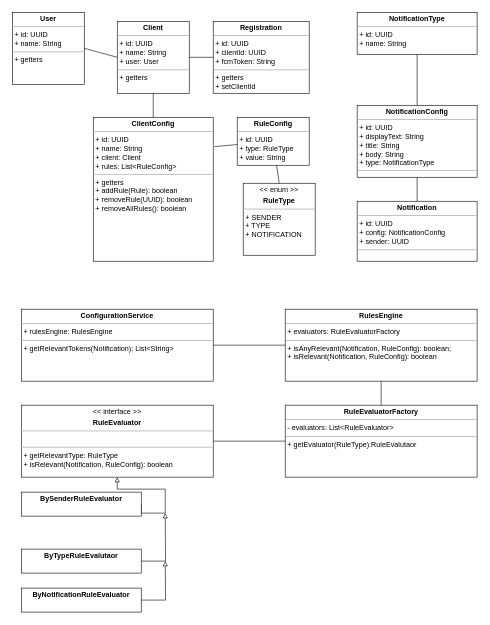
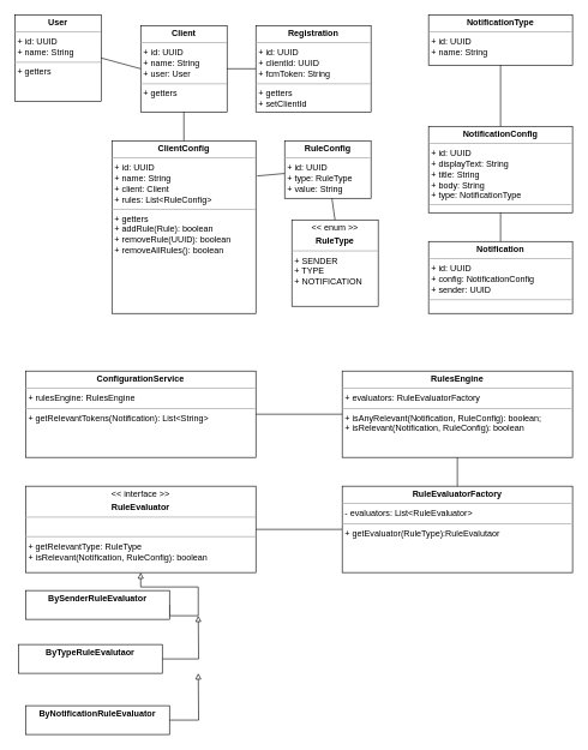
  <mxCell id="0" />
  <mxCell id="1" parent="0" />
  <mxCell id="2" value="&lt;p style=&quot;margin: 0px ; margin-top: 4px ; text-align: center&quot;&gt;&lt;b&gt;Client&lt;/b&gt;&lt;/p&gt;&lt;hr size=&quot;1&quot;&gt;&lt;p style=&quot;margin: 0px ; margin-left: 4px&quot;&gt;+ id: UUID&lt;br&gt;+ name: String&lt;/p&gt;&lt;p style=&quot;margin: 0px ; margin-left: 4px&quot;&gt;+ user: User&lt;/p&gt;&lt;hr size=&quot;1&quot;&gt;&lt;p style=&quot;margin: 0px ; margin-left: 4px&quot;&gt;&lt;span&gt;+ getters&lt;/span&gt;&lt;br&gt;&lt;/p&gt;" style="verticalAlign=top;align=left;overflow=fill;fontSize=12;fontFamily=Helvetica;html=1;rounded=0;shadow=0;comic=0;labelBackgroundColor=none;strokeWidth=1" parent="1" vertex="1"><mxGeometry x="195" y="35" width="120" height="120" as="geometry" /></mxCell>
  <mxCell id="3" value="&lt;p style=&quot;margin: 0px ; margin-top: 4px ; text-align: center&quot;&gt;&lt;b&gt;Registration&lt;/b&gt;&lt;/p&gt;&lt;hr size=&quot;1&quot;&gt;&lt;p style=&quot;margin: 0px ; margin-left: 4px&quot;&gt;+ id: UUID&lt;br&gt;+ clientId: UUID&lt;/p&gt;&lt;p style=&quot;margin: 0px ; margin-left: 4px&quot;&gt;+ fcmToken: String&lt;/p&gt;&lt;hr size=&quot;1&quot;&gt;&lt;p style=&quot;margin: 0px ; margin-left: 4px&quot;&gt;+ getters&lt;br&gt;&lt;/p&gt;&lt;p style=&quot;margin: 0px ; margin-left: 4px&quot;&gt;+ setClientId&lt;/p&gt;" style="verticalAlign=top;align=left;overflow=fill;fontSize=12;fontFamily=Helvetica;html=1;rounded=0;shadow=0;comic=0;labelBackgroundColor=none;strokeWidth=1" parent="1" vertex="1"><mxGeometry x="355" y="35" width="160" height="120" as="geometry" /></mxCell>
  <mxCell id="4" value="&lt;p style=&quot;margin: 0px ; margin-top: 4px ; text-align: center&quot;&gt;&lt;b&gt;User&lt;/b&gt;&lt;/p&gt;&lt;hr size=&quot;1&quot;&gt;&lt;p style=&quot;margin: 0px ; margin-left: 4px&quot;&gt;+ id: UUID&lt;br&gt;+ name: String&lt;/p&gt;&lt;hr size=&quot;1&quot;&gt;&lt;p style=&quot;margin: 0px ; margin-left: 4px&quot;&gt;&lt;span&gt;+ getters&lt;/span&gt;&lt;br&gt;&lt;/p&gt;" style="verticalAlign=top;align=left;overflow=fill;fontSize=12;fontFamily=Helvetica;html=1;rounded=0;shadow=0;comic=0;labelBackgroundColor=none;strokeWidth=1" parent="1" vertex="1"><mxGeometry x="20" y="20" width="120" height="120" as="geometry" /></mxCell>
  <mxCell id="5" value="&lt;p style=&quot;margin: 0px ; margin-top: 4px ; text-align: center&quot;&gt;&lt;b&gt;ClientConfig&lt;/b&gt;&lt;/p&gt;&lt;hr size=&quot;1&quot;&gt;&lt;p style=&quot;margin: 0px ; margin-left: 4px&quot;&gt;+ id: UUID&lt;br&gt;+ name: String&lt;/p&gt;&lt;p style=&quot;margin: 0px ; margin-left: 4px&quot;&gt;+ client: Client&lt;/p&gt;&lt;p style=&quot;margin: 0px ; margin-left: 4px&quot;&gt;+ rules: List&amp;lt;RuleConfig&amp;gt;&lt;/p&gt;&lt;hr size=&quot;1&quot;&gt;&lt;p style=&quot;margin: 0px ; margin-left: 4px&quot;&gt;&lt;span&gt;+ getters&lt;/span&gt;&lt;br&gt;&lt;/p&gt;&lt;p style=&quot;margin: 0px ; margin-left: 4px&quot;&gt;&lt;span&gt;+ addRule(&lt;/span&gt;Rule&lt;span&gt;): boolean&lt;/span&gt;&lt;/p&gt;&lt;p style=&quot;margin: 0px ; margin-left: 4px&quot;&gt;&lt;span&gt;+ removeRule(UUID): boolean&lt;/span&gt;&lt;/p&gt;&lt;p style=&quot;margin: 0px ; margin-left: 4px&quot;&gt;&lt;span&gt;+ removeAllRules(): boolean&lt;/span&gt;&lt;/p&gt;" style="verticalAlign=top;align=left;overflow=fill;fontSize=12;fontFamily=Helvetica;html=1;rounded=0;shadow=0;comic=0;labelBackgroundColor=none;strokeWidth=1" parent="1" vertex="1"><mxGeometry x="155" y="195" width="200" height="240" as="geometry" /></mxCell>
  <mxCell id="6" style="edgeStyle=orthogonalEdgeStyle;rounded=0;orthogonalLoop=1;jettySize=auto;html=1;entryX=0;entryY=0.5;entryDx=0;entryDy=0;endArrow=none;endFill=0;strokeColor=#000000;" edge="1" parent="1" source="7" target="21"><mxGeometry relative="1" as="geometry" /></mxCell>
  <mxCell id="7" value="&lt;p style=&quot;margin: 0px ; margin-top: 4px ; text-align: center&quot;&gt;&amp;lt;&amp;lt; interface &amp;gt;&amp;gt;&lt;/p&gt;&lt;p style=&quot;margin: 0px ; margin-top: 4px ; text-align: center&quot;&gt;&lt;b&gt;RuleEvaluator&lt;/b&gt;&lt;/p&gt;&lt;hr size=&quot;1&quot;&gt;&lt;p style=&quot;margin: 0px ; margin-left: 4px&quot;&gt;&lt;br&gt;&lt;/p&gt;&lt;hr size=&quot;1&quot;&gt;&lt;p style=&quot;margin: 0px ; margin-left: 4px&quot;&gt;&lt;span&gt;+ getRelevantType: RuleType&lt;/span&gt;&lt;/p&gt;&lt;p style=&quot;margin: 0px ; margin-left: 4px&quot;&gt;&lt;span&gt;+ isRelevant(Notification, RuleConfig): boolean&lt;/span&gt;&lt;br&gt;&lt;/p&gt;" style="verticalAlign=top;align=left;overflow=fill;fontSize=12;fontFamily=Helvetica;html=1;rounded=0;shadow=0;comic=0;labelBackgroundColor=none;strokeWidth=1" parent="1" vertex="1"><mxGeometry x="35" y="675" width="320" height="120" as="geometry" /></mxCell>
  <mxCell id="8" style="edgeStyle=orthogonalEdgeStyle;rounded=0;orthogonalLoop=1;jettySize=auto;html=1;entryX=0.5;entryY=1;entryDx=0;entryDy=0;endArrow=block;endFill=0;strokeColor=#000000;exitX=1;exitY=0.5;exitDx=0;exitDy=0;" edge="1" parent="1" source="9" target="7"><mxGeometry relative="1" as="geometry"><Array as="points"><mxPoint x="275" y="855" /><mxPoint x="275" y="815" /><mxPoint x="195" y="815" /></Array></mxGeometry></mxCell>
  <mxCell id="9" value="&lt;p style=&quot;margin: 0px ; margin-top: 4px ; text-align: center&quot;&gt;&lt;b&gt;BySenderRuleEvaluator&lt;/b&gt;&lt;br&gt;&lt;/p&gt;&lt;p style=&quot;margin: 0px ; margin-left: 4px&quot;&gt;&lt;br&gt;&lt;/p&gt;" style="verticalAlign=top;align=left;overflow=fill;fontSize=12;fontFamily=Helvetica;html=1;rounded=0;shadow=0;comic=0;labelBackgroundColor=none;strokeWidth=1" parent="1" vertex="1"><mxGeometry x="35" y="820" width="200" height="40" as="geometry" /></mxCell>
  <mxCell id="10" value="" style="endArrow=none;html=1;exitX=1;exitY=0.5;exitDx=0;exitDy=0;entryX=0;entryY=0.5;entryDx=0;entryDy=0;" parent="1" source="4" target="2" edge="1"><mxGeometry width="50" height="50" relative="1" as="geometry"><mxPoint x="465" y="475" as="sourcePoint" /><mxPoint x="515" y="425" as="targetPoint" /></mxGeometry></mxCell>
  <mxCell id="11" value="" style="endArrow=none;html=1;entryX=0.5;entryY=1;entryDx=0;entryDy=0;exitX=0.5;exitY=0;exitDx=0;exitDy=0;" parent="1" source="5" target="2" edge="1"><mxGeometry width="50" height="50" relative="1" as="geometry"><mxPoint x="295" y="275" as="sourcePoint" /><mxPoint x="345" y="225" as="targetPoint" /></mxGeometry></mxCell>
  <mxCell id="12" value="" style="endArrow=none;html=1;exitX=0;exitY=0.5;exitDx=0;exitDy=0;entryX=1;entryY=0.5;entryDx=0;entryDy=0;" parent="1" source="3" target="2" edge="1"><mxGeometry width="50" height="50" relative="1" as="geometry"><mxPoint x="465" y="315" as="sourcePoint" /><mxPoint x="515" y="265" as="targetPoint" /></mxGeometry></mxCell>
  <mxCell id="13" style="edgeStyle=orthogonalEdgeStyle;rounded=0;orthogonalLoop=1;jettySize=auto;html=1;endArrow=block;endFill=0;strokeColor=#000000;" edge="1" parent="1" source="14"><mxGeometry relative="1" as="geometry"><mxPoint x="275" y="855" as="targetPoint" /></mxGeometry></mxCell>
- <mxCell id="14" value="&lt;p style=&quot;margin: 0px ; margin-top: 4px ; text-align: center&quot;&gt;&lt;b&gt;ByTypeRuleEvalutaor&lt;/b&gt;&lt;br&gt;&lt;/p&gt;&lt;p style=&quot;margin: 0px ; margin-left: 4px&quot;&gt;&lt;br&gt;&lt;/p&gt;" style="verticalAlign=top;align=left;overflow=fill;fontSize=12;fontFamily=Helvetica;html=1;rounded=0;shadow=0;comic=0;labelBackgroundColor=none;strokeWidth=1" parent="1" vertex="1"><mxGeometry x="35" y="915" width="200" height="40" as="geometry" /></mxCell>
+ <mxCell id="14" value="&lt;p style=&quot;margin: 0px ; margin-top: 4px ; text-align: center&quot;&gt;&lt;b&gt;ByTypeRuleEvalutaor&lt;/b&gt;&lt;br&gt;&lt;/p&gt;&lt;p style=&quot;margin: 0px ; margin-left: 4px&quot;&gt;&lt;br&gt;&lt;/p&gt;" style="verticalAlign=top;align=left;overflow=fill;fontSize=12;fontFamily=Helvetica;html=1;rounded=0;shadow=0;comic=0;labelBackgroundColor=none;strokeWidth=1" parent="1" vertex="1"><mxGeometry x="25" y="895" width="200" height="40" as="geometry" /></mxCell>
  <mxCell id="15" value="&lt;p style=&quot;margin: 0px ; margin-top: 4px ; text-align: center&quot;&gt;&amp;lt;&amp;lt; enum &amp;gt;&amp;gt;&lt;/p&gt;&lt;p style=&quot;margin: 0px ; margin-top: 4px ; text-align: center&quot;&gt;&lt;b&gt;RuleType&lt;/b&gt;&lt;br&gt;&lt;/p&gt;&lt;hr size=&quot;1&quot;&gt;&lt;p style=&quot;margin: 0px ; margin-left: 4px&quot;&gt;+ SENDER&lt;/p&gt;&lt;p style=&quot;margin: 0px ; margin-left: 4px&quot;&gt;+ TYPE&lt;/p&gt;&lt;p style=&quot;margin: 0px ; margin-left: 4px&quot;&gt;+ NOTIFICATION&lt;/p&gt;" style="verticalAlign=top;align=left;overflow=fill;fontSize=12;fontFamily=Helvetica;html=1;rounded=0;shadow=0;comic=0;labelBackgroundColor=none;strokeWidth=1" parent="1" vertex="1"><mxGeometry x="405" y="305" width="120" height="120" as="geometry" /></mxCell>
  <mxCell id="16" value="&lt;p style=&quot;margin: 0px ; margin-top: 4px ; text-align: center&quot;&gt;&lt;b&gt;RulesEngine&lt;/b&gt;&lt;/p&gt;&lt;hr size=&quot;1&quot;&gt;&lt;p style=&quot;margin: 0px ; margin-left: 4px&quot;&gt;+ evaluators: RuleEvaluatorFactory&lt;/p&gt;&lt;hr size=&quot;1&quot;&gt;&lt;p style=&quot;margin: 0px ; margin-left: 4px&quot;&gt;&lt;span&gt;+ isAnyRelevant(Notification, RuleConfig): boolean;&lt;/span&gt;&lt;/p&gt;&lt;p style=&quot;margin: 0px ; margin-left: 4px&quot;&gt;&lt;span&gt;+ isRelevant(Notification, RuleConfig): boolean&lt;/span&gt;&lt;br&gt;&lt;/p&gt;" style="verticalAlign=top;align=left;overflow=fill;fontSize=12;fontFamily=Helvetica;html=1;rounded=0;shadow=0;comic=0;labelBackgroundColor=none;strokeWidth=1" vertex="1" parent="1"><mxGeometry x="475" y="515" width="320" height="120" as="geometry" /></mxCell>
  <mxCell id="17" value="&lt;p style=&quot;margin: 0px ; margin-top: 4px ; text-align: center&quot;&gt;&lt;b&gt;RuleConfig&lt;/b&gt;&lt;br&gt;&lt;/p&gt;&lt;hr size=&quot;1&quot;&gt;&lt;p style=&quot;margin: 0px ; margin-left: 4px&quot;&gt;+ id: UUID&lt;/p&gt;&lt;p style=&quot;margin: 0px ; margin-left: 4px&quot;&gt;+ type: RuleType&lt;/p&gt;&lt;p style=&quot;margin: 0px ; margin-left: 4px&quot;&gt;+ value: String&lt;/p&gt;" style="verticalAlign=top;align=left;overflow=fill;fontSize=12;fontFamily=Helvetica;html=1;rounded=0;shadow=0;comic=0;labelBackgroundColor=none;strokeWidth=1" vertex="1" parent="1"><mxGeometry x="395" y="195" width="120" height="80" as="geometry" /></mxCell>
  <mxCell id="18" value="" style="endArrow=none;html=1;exitX=0.5;exitY=0;exitDx=0;exitDy=0;" edge="1" parent="1" source="15" target="17"><mxGeometry width="50" height="50" relative="1" as="geometry"><mxPoint x="115" y="695" as="sourcePoint" /><mxPoint x="165" y="645" as="targetPoint" /></mxGeometry></mxCell>
  <mxCell id="19" value="" style="endArrow=none;html=1;entryX=1.009;entryY=0.204;entryDx=0;entryDy=0;entryPerimeter=0;" edge="1" parent="1" source="17" target="5"><mxGeometry width="50" height="50" relative="1" as="geometry"><mxPoint x="257" y="685" as="sourcePoint" /><mxPoint x="257.056" y="535" as="targetPoint" /></mxGeometry></mxCell>
  <mxCell id="20" style="edgeStyle=orthogonalEdgeStyle;rounded=0;orthogonalLoop=1;jettySize=auto;html=1;entryX=0.5;entryY=1;entryDx=0;entryDy=0;endArrow=none;endFill=0;strokeColor=#000000;" edge="1" parent="1" source="21" target="16"><mxGeometry relative="1" as="geometry" /></mxCell>
  <mxCell id="21" value="&lt;p style=&quot;margin: 0px ; margin-top: 4px ; text-align: center&quot;&gt;&lt;b&gt;RuleEvaluatorFactory&lt;/b&gt;&lt;br&gt;&lt;/p&gt;&lt;hr size=&quot;1&quot;&gt;&lt;p style=&quot;margin: 0px ; margin-left: 4px&quot;&gt;- evaluators: List&amp;lt;RuleEvaluator&amp;gt;&lt;/p&gt;&lt;hr size=&quot;1&quot;&gt;&lt;p style=&quot;margin: 0px ; margin-left: 4px&quot;&gt;&lt;span&gt;+ getEvaluator(RuleType):RuleEvalutaor&lt;/span&gt;&lt;br&gt;&lt;/p&gt;" style="verticalAlign=top;align=left;overflow=fill;fontSize=12;fontFamily=Helvetica;html=1;rounded=0;shadow=0;comic=0;labelBackgroundColor=none;strokeWidth=1" vertex="1" parent="1"><mxGeometry x="475" y="675" width="320" height="120" as="geometry" /></mxCell>
  <mxCell id="22" style="edgeStyle=orthogonalEdgeStyle;rounded=0;orthogonalLoop=1;jettySize=auto;html=1;entryX=0;entryY=0.5;entryDx=0;entryDy=0;endArrow=none;endFill=0;strokeColor=#000000;" edge="1" parent="1" source="23" target="16"><mxGeometry relative="1" as="geometry" /></mxCell>
  <mxCell id="23" value="&lt;p style=&quot;margin: 0px ; margin-top: 4px ; text-align: center&quot;&gt;&lt;b&gt;ConfigurationService&lt;/b&gt;&lt;/p&gt;&lt;hr size=&quot;1&quot;&gt;&lt;p style=&quot;margin: 0px ; margin-left: 4px&quot;&gt;+ rulesEngine: RulesEngine&lt;/p&gt;&lt;hr size=&quot;1&quot;&gt;&lt;p style=&quot;margin: 0px ; margin-left: 4px&quot;&gt;&lt;span&gt;+ getRelevantTokens(Notification): List&amp;lt;String&amp;gt;&lt;/span&gt;&lt;br&gt;&lt;/p&gt;&lt;p style=&quot;margin: 0px ; margin-left: 4px&quot;&gt;&lt;br&gt;&lt;/p&gt;" style="verticalAlign=top;align=left;overflow=fill;fontSize=12;fontFamily=Helvetica;html=1;rounded=0;shadow=0;comic=0;labelBackgroundColor=none;strokeWidth=1" vertex="1" parent="1"><mxGeometry x="35" y="515" width="320" height="120" as="geometry" /></mxCell>
  <mxCell id="24" value="&lt;p style=&quot;margin: 0px ; margin-top: 4px ; text-align: center&quot;&gt;&lt;b&gt;NotificationConfig&lt;/b&gt;&lt;br&gt;&lt;/p&gt;&lt;hr size=&quot;1&quot;&gt;&lt;p style=&quot;margin: 0px ; margin-left: 4px&quot;&gt;+ id: UUID&lt;/p&gt;&lt;p style=&quot;margin: 0px ; margin-left: 4px&quot;&gt;&lt;span&gt;+ displayText: String&lt;/span&gt;&lt;br&gt;&lt;/p&gt;&lt;p style=&quot;margin: 0px ; margin-left: 4px&quot;&gt;+ title: String&lt;/p&gt;&lt;p style=&quot;margin: 0px ; margin-left: 4px&quot;&gt;+ body: String&lt;/p&gt;&lt;p style=&quot;margin: 0px ; margin-left: 4px&quot;&gt;+ type: NotificationType&lt;/p&gt;&lt;hr size=&quot;1&quot;&gt;&lt;p style=&quot;margin: 0px ; margin-left: 4px&quot;&gt;&lt;br&gt;&lt;/p&gt;" style="verticalAlign=top;align=left;overflow=fill;fontSize=12;fontFamily=Helvetica;html=1;rounded=0;shadow=0;comic=0;labelBackgroundColor=none;strokeWidth=1" vertex="1" parent="1"><mxGeometry x="595" y="175" width="200" height="120" as="geometry" /></mxCell>
  <mxCell id="25" value="&lt;p style=&quot;margin: 0px ; margin-top: 4px ; text-align: center&quot;&gt;&lt;b&gt;NotificationType&lt;/b&gt;&lt;br&gt;&lt;/p&gt;&lt;hr size=&quot;1&quot;&gt;&lt;p style=&quot;margin: 0px ; margin-left: 4px&quot;&gt;+ id: UUID&lt;/p&gt;&lt;p style=&quot;margin: 0px ; margin-left: 4px&quot;&gt;&lt;span&gt;+ name: String&lt;/span&gt;&lt;br&gt;&lt;/p&gt;&lt;p style=&quot;margin: 0px ; margin-left: 4px&quot;&gt;&lt;br&gt;&lt;/p&gt;" style="verticalAlign=top;align=left;overflow=fill;fontSize=12;fontFamily=Helvetica;html=1;rounded=0;shadow=0;comic=0;labelBackgroundColor=none;strokeWidth=1" vertex="1" parent="1"><mxGeometry x="595" y="20" width="200" height="70" as="geometry" /></mxCell>
  <mxCell id="26" value="&lt;p style=&quot;margin: 0px ; margin-top: 4px ; text-align: center&quot;&gt;&lt;b&gt;Notification&lt;/b&gt;&lt;br&gt;&lt;/p&gt;&lt;hr size=&quot;1&quot;&gt;&lt;p style=&quot;margin: 0px ; margin-left: 4px&quot;&gt;+ id: UUID&lt;/p&gt;&lt;p style=&quot;margin: 0px ; margin-left: 4px&quot;&gt;&lt;span&gt;+ config: NotificationConfig&lt;/span&gt;&lt;br&gt;&lt;/p&gt;&lt;p style=&quot;margin: 0px ; margin-left: 4px&quot;&gt;+ sender: UUID&lt;/p&gt;&lt;hr size=&quot;1&quot;&gt;&lt;p style=&quot;margin: 0px ; margin-left: 4px&quot;&gt;&lt;br&gt;&lt;/p&gt;" style="verticalAlign=top;align=left;overflow=fill;fontSize=12;fontFamily=Helvetica;html=1;rounded=0;shadow=0;comic=0;labelBackgroundColor=none;strokeWidth=1" vertex="1" parent="1"><mxGeometry x="595" y="335" width="200" height="100" as="geometry" /></mxCell>
  <mxCell id="27" value="" style="endArrow=none;html=1;" edge="1" parent="1" source="26" target="24"><mxGeometry width="50" height="50" relative="1" as="geometry"><mxPoint x="495" y="275" as="sourcePoint" /><mxPoint x="545" y="225" as="targetPoint" /></mxGeometry></mxCell>
  <mxCell id="28" value="" style="endArrow=none;html=1;" edge="1" parent="1" source="24" target="25"><mxGeometry width="50" height="50" relative="1" as="geometry"><mxPoint x="495" y="275" as="sourcePoint" /><mxPoint x="545" y="225" as="targetPoint" /></mxGeometry></mxCell>
  <mxCell id="29" style="edgeStyle=orthogonalEdgeStyle;rounded=0;orthogonalLoop=1;jettySize=auto;html=1;endArrow=block;endFill=0;strokeColor=#000000;" edge="1" parent="1" source="30"><mxGeometry relative="1" as="geometry"><mxPoint x="275" y="935" as="targetPoint" /></mxGeometry></mxCell>
  <mxCell id="30" value="&lt;p style=&quot;margin: 0px ; margin-top: 4px ; text-align: center&quot;&gt;&lt;b&gt;ByNotificationRuleEvaluator&lt;/b&gt;&lt;/p&gt;" style="verticalAlign=top;align=left;overflow=fill;fontSize=12;fontFamily=Helvetica;html=1;rounded=0;shadow=0;comic=0;labelBackgroundColor=none;strokeWidth=1" vertex="1" parent="1"><mxGeometry x="35" y="980" width="200" height="40" as="geometry" /></mxCell>
